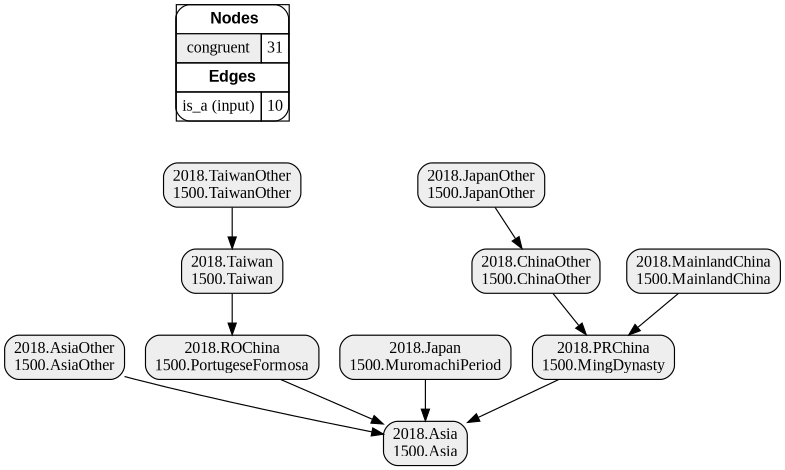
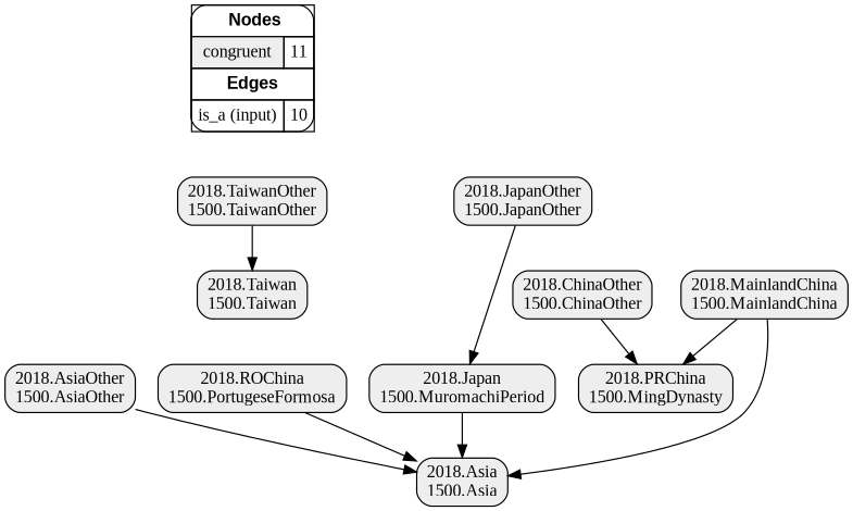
  digraph {
    fontname="Liberation Serif"
    rankdir=TB
    node [fillcolor="#EEEEEE" fontname="Liberation Serif" shape=box style="filled,rounded"]
    edge [arrowhead=normal color="#000000" constraint=true fontname="Liberation Serif" penwidth=1 style=solid]
-   n1 [fillcolor=white label=<   <TABLE BORDER="0" CELLBORDER="1" CELLSPACING="0" CELLPADDING="4">  <TR> <TD COLSPAN="2"><font face="Arial Black"> Nodes</font></TD> </TR>  <TR>   <TD bgcolor="#EEEEEE" fontname="helvetica">congruent</TD>   <TD>31</TD>   </TR>  <TR> <TD COLSPAN="2"><font face = "Arial Black"> Edges </font></TD> </TR>  <TR>   <TD><font color ="#000000">is_a (input)</font></TD><TD>10</TD> </TR> </TABLE>   > margin=0]
+   n1 [fillcolor=white label=<   <TABLE BORDER="0" CELLBORDER="1" CELLSPACING="0" CELLPADDING="4">  <TR> <TD COLSPAN="2"><font face="Arial Black"> Nodes</font></TD> </TR>  <TR>   <TD bgcolor="#EEEEEE" fontname="helvetica">congruent</TD>   <TD>11</TD>   </TR>  <TR> <TD COLSPAN="2"><font face = "Arial Black"> Edges </font></TD> </TR>  <TR>   <TD><font color ="#000000">is_a (input)</font></TD><TD>10</TD> </TR> </TABLE>   > margin=0]
    "2018.Japan\n1500.MuromachiPeriod"
    "2018.Asia\n1500.Asia"
    "2018.JapanOther\n1500.JapanOther"
    "2018.AsiaOther\n1500.AsiaOther"
    "2018.Taiwan\n1500.Taiwan"
    "2018.ROChina\n1500.PortugeseFormosa"
    "2018.TaiwanOther\n1500.TaiwanOther"
    "2018.ChinaOther\n1500.ChinaOther"
    "2018.PRChina\n1500.MingDynasty"
    "2018.MainlandChina\n1500.MainlandChina"
    subgraph sub_1 {
      rank=source
      n1
    }
    "2018.Japan\n1500.MuromachiPeriod" -> "2018.Asia\n1500.Asia"
-   "2018.JapanOther\n1500.JapanOther" -> "2018.ChinaOther\n1500.ChinaOther"
+   "2018.JapanOther\n1500.JapanOther" -> "2018.Japan\n1500.MuromachiPeriod"
    "2018.AsiaOther\n1500.AsiaOther" -> "2018.Asia\n1500.Asia"
-   "2018.Taiwan\n1500.Taiwan" -> "2018.ROChina\n1500.PortugeseFormosa"
    "2018.ROChina\n1500.PortugeseFormosa" -> "2018.Asia\n1500.Asia"
    "2018.TaiwanOther\n1500.TaiwanOther" -> "2018.Taiwan\n1500.Taiwan"
    "2018.ChinaOther\n1500.ChinaOther" -> "2018.PRChina\n1500.MingDynasty"
-   "2018.PRChina\n1500.MingDynasty" -> "2018.Asia\n1500.Asia"
+   "2018.MainlandChina\n1500.MainlandChina" -> "2018.Asia\n1500.Asia"
    "2018.MainlandChina\n1500.MainlandChina" -> "2018.PRChina\n1500.MingDynasty"
  }
